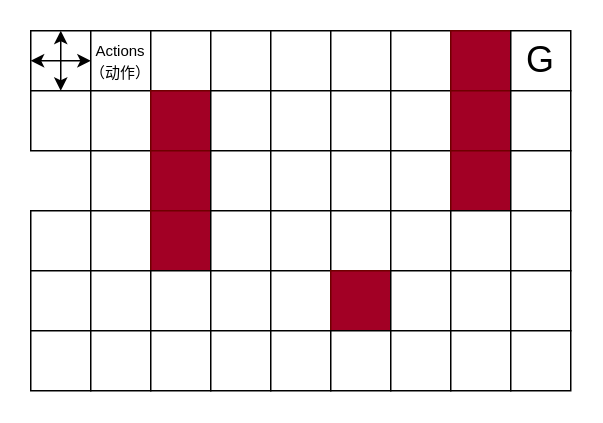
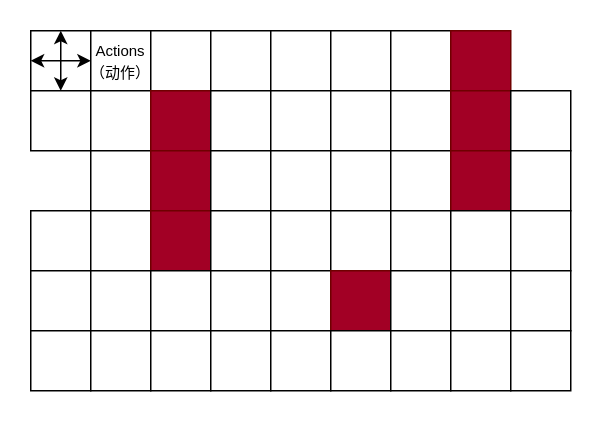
  <mxCell id="0" />
  <mxCell id="1" parent="0" />
  <mxCell id="2" value="" style="whiteSpace=wrap;html=1;aspect=fixed;" vertex="1" parent="1"><mxGeometry x="20" y="20" width="40" height="40" as="geometry" /></mxCell>
  <mxCell id="3" value="" style="whiteSpace=wrap;html=1;aspect=fixed;" vertex="1" parent="1"><mxGeometry x="20" y="60" width="40" height="40" as="geometry" /></mxCell>
  <mxCell id="4" value="" style="whiteSpace=wrap;html=1;aspect=fixed;" vertex="1" parent="1"><mxGeometry x="20" y="140" width="40" height="40" as="geometry" /></mxCell>
  <mxCell id="5" value="" style="whiteSpace=wrap;html=1;aspect=fixed;" vertex="1" parent="1"><mxGeometry x="20" y="180" width="40" height="40" as="geometry" /></mxCell>
  <mxCell id="6" value="" style="whiteSpace=wrap;html=1;aspect=fixed;" vertex="1" parent="1"><mxGeometry x="20" y="220" width="40" height="40" as="geometry" /></mxCell>
  <mxCell id="7" value="" style="whiteSpace=wrap;html=1;aspect=fixed;" vertex="1" parent="1"><mxGeometry x="60" y="20" width="40" height="40" as="geometry" /></mxCell>
  <mxCell id="8" value="" style="whiteSpace=wrap;html=1;aspect=fixed;" vertex="1" parent="1"><mxGeometry x="60" y="60" width="40" height="40" as="geometry" /></mxCell>
  <mxCell id="9" value="" style="whiteSpace=wrap;html=1;aspect=fixed;" vertex="1" parent="1"><mxGeometry x="60" y="100" width="40" height="40" as="geometry" /></mxCell>
  <mxCell id="10" value="" style="whiteSpace=wrap;html=1;aspect=fixed;" vertex="1" parent="1"><mxGeometry x="60" y="140" width="40" height="40" as="geometry" /></mxCell>
  <mxCell id="11" value="" style="whiteSpace=wrap;html=1;aspect=fixed;" vertex="1" parent="1"><mxGeometry x="60" y="180" width="40" height="40" as="geometry" /></mxCell>
  <mxCell id="12" value="" style="whiteSpace=wrap;html=1;aspect=fixed;" vertex="1" parent="1"><mxGeometry x="60" y="220" width="40" height="40" as="geometry" /></mxCell>
  <mxCell id="13" value="" style="whiteSpace=wrap;html=1;aspect=fixed;" vertex="1" parent="1"><mxGeometry x="100" y="20" width="40" height="40" as="geometry" /></mxCell>
  <mxCell id="14" value="" style="whiteSpace=wrap;html=1;aspect=fixed;fillColor=#a20025;fontColor=#ffffff;strokeColor=#6F0000;" vertex="1" parent="1"><mxGeometry x="100" y="60" width="40" height="40" as="geometry" /></mxCell>
  <mxCell id="15" value="" style="whiteSpace=wrap;html=1;aspect=fixed;fillColor=#a20025;fontColor=#ffffff;strokeColor=#6F0000;" vertex="1" parent="1"><mxGeometry x="100" y="100" width="40" height="40" as="geometry" /></mxCell>
  <mxCell id="16" value="" style="whiteSpace=wrap;html=1;aspect=fixed;fillColor=#a20025;fontColor=#ffffff;strokeColor=#6F0000;" vertex="1" parent="1"><mxGeometry x="100" y="140" width="40" height="40" as="geometry" /></mxCell>
  <mxCell id="17" value="" style="whiteSpace=wrap;html=1;aspect=fixed;" vertex="1" parent="1"><mxGeometry x="100" y="180" width="40" height="40" as="geometry" /></mxCell>
  <mxCell id="18" value="" style="whiteSpace=wrap;html=1;aspect=fixed;" vertex="1" parent="1"><mxGeometry x="100" y="220" width="40" height="40" as="geometry" /></mxCell>
  <mxCell id="19" value="" style="whiteSpace=wrap;html=1;aspect=fixed;" vertex="1" parent="1"><mxGeometry x="140" y="20" width="40" height="40" as="geometry" /></mxCell>
  <mxCell id="20" value="" style="whiteSpace=wrap;html=1;aspect=fixed;" vertex="1" parent="1"><mxGeometry x="140" y="60" width="40" height="40" as="geometry" /></mxCell>
  <mxCell id="21" value="" style="whiteSpace=wrap;html=1;aspect=fixed;" vertex="1" parent="1"><mxGeometry x="140" y="100" width="40" height="40" as="geometry" /></mxCell>
  <mxCell id="22" value="" style="whiteSpace=wrap;html=1;aspect=fixed;" vertex="1" parent="1"><mxGeometry x="140" y="140" width="40" height="40" as="geometry" /></mxCell>
  <mxCell id="23" value="" style="whiteSpace=wrap;html=1;aspect=fixed;" vertex="1" parent="1"><mxGeometry x="140" y="180" width="40" height="40" as="geometry" /></mxCell>
  <mxCell id="24" value="" style="whiteSpace=wrap;html=1;aspect=fixed;" vertex="1" parent="1"><mxGeometry x="140" y="220" width="40" height="40" as="geometry" /></mxCell>
  <mxCell id="25" value="" style="whiteSpace=wrap;html=1;aspect=fixed;" vertex="1" parent="1"><mxGeometry x="180" y="20" width="40" height="40" as="geometry" /></mxCell>
  <mxCell id="26" value="" style="whiteSpace=wrap;html=1;aspect=fixed;" vertex="1" parent="1"><mxGeometry x="180" y="60" width="40" height="40" as="geometry" /></mxCell>
  <mxCell id="27" value="" style="whiteSpace=wrap;html=1;aspect=fixed;" vertex="1" parent="1"><mxGeometry x="180" y="100" width="40" height="40" as="geometry" /></mxCell>
  <mxCell id="28" value="" style="whiteSpace=wrap;html=1;aspect=fixed;" vertex="1" parent="1"><mxGeometry x="180" y="140" width="40" height="40" as="geometry" /></mxCell>
  <mxCell id="29" value="" style="whiteSpace=wrap;html=1;aspect=fixed;" vertex="1" parent="1"><mxGeometry x="180" y="180" width="40" height="40" as="geometry" /></mxCell>
  <mxCell id="30" value="" style="whiteSpace=wrap;html=1;aspect=fixed;" vertex="1" parent="1"><mxGeometry x="180" y="220" width="40" height="40" as="geometry" /></mxCell>
  <mxCell id="31" value="" style="whiteSpace=wrap;html=1;aspect=fixed;" vertex="1" parent="1"><mxGeometry x="220" y="20" width="40" height="40" as="geometry" /></mxCell>
  <mxCell id="32" value="" style="whiteSpace=wrap;html=1;aspect=fixed;" vertex="1" parent="1"><mxGeometry x="220" y="60" width="40" height="40" as="geometry" /></mxCell>
  <mxCell id="33" value="" style="whiteSpace=wrap;html=1;aspect=fixed;" vertex="1" parent="1"><mxGeometry x="220" y="100" width="40" height="40" as="geometry" /></mxCell>
  <mxCell id="34" value="" style="whiteSpace=wrap;html=1;aspect=fixed;" vertex="1" parent="1"><mxGeometry x="220" y="140" width="40" height="40" as="geometry" /></mxCell>
  <mxCell id="35" value="" style="whiteSpace=wrap;html=1;aspect=fixed;fillColor=#a20025;fontColor=#ffffff;strokeColor=#6F0000;" vertex="1" parent="1"><mxGeometry x="220" y="180" width="40" height="40" as="geometry" /></mxCell>
  <mxCell id="36" value="" style="whiteSpace=wrap;html=1;aspect=fixed;" vertex="1" parent="1"><mxGeometry x="220" y="220" width="40" height="40" as="geometry" /></mxCell>
  <mxCell id="37" value="" style="whiteSpace=wrap;html=1;aspect=fixed;" vertex="1" parent="1"><mxGeometry x="260" y="20" width="40" height="40" as="geometry" /></mxCell>
  <mxCell id="38" value="" style="whiteSpace=wrap;html=1;aspect=fixed;" vertex="1" parent="1"><mxGeometry x="260" y="60" width="40" height="40" as="geometry" /></mxCell>
  <mxCell id="39" value="" style="whiteSpace=wrap;html=1;aspect=fixed;" vertex="1" parent="1"><mxGeometry x="260" y="100" width="40" height="40" as="geometry" /></mxCell>
  <mxCell id="40" value="" style="whiteSpace=wrap;html=1;aspect=fixed;" vertex="1" parent="1"><mxGeometry x="260" y="140" width="40" height="40" as="geometry" /></mxCell>
  <mxCell id="41" value="" style="whiteSpace=wrap;html=1;aspect=fixed;" vertex="1" parent="1"><mxGeometry x="260" y="180" width="40" height="40" as="geometry" /></mxCell>
  <mxCell id="42" value="" style="whiteSpace=wrap;html=1;aspect=fixed;" vertex="1" parent="1"><mxGeometry x="260" y="220" width="40" height="40" as="geometry" /></mxCell>
  <mxCell id="43" value="" style="whiteSpace=wrap;html=1;aspect=fixed;fillColor=#a20025;fontColor=#ffffff;strokeColor=#6F0000;" vertex="1" parent="1"><mxGeometry x="300" y="20" width="40" height="40" as="geometry" /></mxCell>
  <mxCell id="44" value="" style="whiteSpace=wrap;html=1;aspect=fixed;fillColor=#a20025;fontColor=#ffffff;strokeColor=#6F0000;" vertex="1" parent="1"><mxGeometry x="300" y="60" width="40" height="40" as="geometry" /></mxCell>
  <mxCell id="45" value="" style="whiteSpace=wrap;html=1;aspect=fixed;fillColor=#a20025;fontColor=#ffffff;strokeColor=#6F0000;" vertex="1" parent="1"><mxGeometry x="300" y="100" width="40" height="40" as="geometry" /></mxCell>
  <mxCell id="46" value="" style="whiteSpace=wrap;html=1;aspect=fixed;" vertex="1" parent="1"><mxGeometry x="300" y="140" width="40" height="40" as="geometry" /></mxCell>
  <mxCell id="47" value="" style="whiteSpace=wrap;html=1;aspect=fixed;" vertex="1" parent="1"><mxGeometry x="300" y="180" width="40" height="40" as="geometry" /></mxCell>
  <mxCell id="48" value="" style="whiteSpace=wrap;html=1;aspect=fixed;" vertex="1" parent="1"><mxGeometry x="300" y="220" width="40" height="40" as="geometry" /></mxCell>
- <mxCell id="49" value="&lt;font style=&quot;font-size: 24px;&quot;&gt;G&lt;/font&gt;" style="whiteSpace=wrap;html=1;aspect=fixed;" vertex="1" parent="1"><mxGeometry x="340" y="20" width="40" height="40" as="geometry" /></mxCell>
  <mxCell id="50" value="" style="whiteSpace=wrap;html=1;aspect=fixed;" vertex="1" parent="1"><mxGeometry x="340" y="60" width="40" height="40" as="geometry" /></mxCell>
  <mxCell id="51" value="" style="whiteSpace=wrap;html=1;aspect=fixed;" vertex="1" parent="1"><mxGeometry x="340" y="100" width="40" height="40" as="geometry" /></mxCell>
  <mxCell id="52" value="" style="whiteSpace=wrap;html=1;aspect=fixed;" vertex="1" parent="1"><mxGeometry x="340" y="140" width="40" height="40" as="geometry" /></mxCell>
  <mxCell id="53" value="" style="whiteSpace=wrap;html=1;aspect=fixed;" vertex="1" parent="1"><mxGeometry x="340" y="180" width="40" height="40" as="geometry" /></mxCell>
  <mxCell id="54" value="" style="whiteSpace=wrap;html=1;aspect=fixed;" vertex="1" parent="1"><mxGeometry x="340" y="220" width="40" height="40" as="geometry" /></mxCell>
  <mxCell id="55" value="" style="endArrow=classic;startArrow=classic;html=1;rounded=0;entryX=1;entryY=0.5;entryDx=0;entryDy=0;" edge="1" parent="1"><mxGeometry width="50" height="50" relative="1" as="geometry"><mxPoint x="20" y="40" as="sourcePoint" /><mxPoint x="60" y="40" as="targetPoint" /></mxGeometry></mxCell>
  <mxCell id="56" value="" style="endArrow=classic;startArrow=classic;html=1;rounded=0;exitX=0.5;exitY=0;exitDx=0;exitDy=0;entryX=0.5;entryY=0;entryDx=0;entryDy=0;" edge="1" parent="1"><mxGeometry width="50" height="50" relative="1" as="geometry"><mxPoint x="40" y="60" as="sourcePoint" /><mxPoint x="40" y="20" as="targetPoint" /></mxGeometry></mxCell>
  <mxCell id="57" value="&lt;font style=&quot;font-size: 10px;&quot;&gt;Actions（动作）&lt;/font&gt;" style="text;html=1;strokeColor=none;fillColor=none;align=center;verticalAlign=middle;whiteSpace=wrap;rounded=0;" vertex="1" parent="1"><mxGeometry x="55" y="25" width="50" height="30" as="geometry" /></mxCell>
